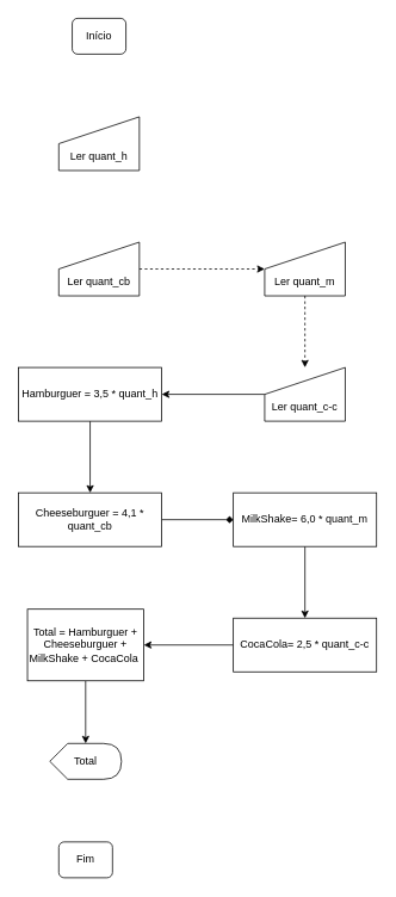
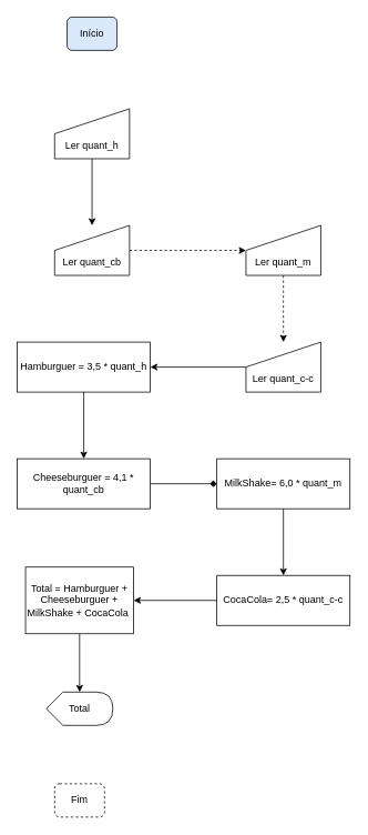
  <mxCell id="0" />
  <mxCell id="1" parent="0" />
- <mxCell id="2" value="Início" style="rounded=1;whiteSpace=wrap;html=1;fontSize=12;glass=0;strokeWidth=1;shadow=0;" vertex="1" parent="1"><mxGeometry x="80" y="20" width="60" height="40" as="geometry" /></mxCell>
- <mxCell id="3" value="Fim" style="rounded=1;whiteSpace=wrap;html=1;fontSize=12;glass=0;strokeWidth=1;shadow=0;" vertex="1" parent="1"><mxGeometry x="65" y="940" width="60" height="40" as="geometry" /></mxCell>
+ <mxCell id="2" value="Início" style="rounded=1;whiteSpace=wrap;html=1;fontSize=12;glass=0;strokeWidth=1;shadow=0;fillColor=#dae8fc;" vertex="1" parent="1"><mxGeometry x="80" y="20" width="60" height="40" as="geometry" /></mxCell>
+ <mxCell id="3" value="Fim" style="rounded=1;whiteSpace=wrap;html=1;fontSize=12;glass=0;strokeWidth=1;shadow=0;dashed=1;" vertex="1" parent="1"><mxGeometry x="65" y="940" width="60" height="40" as="geometry" /></mxCell>
+ <mxCell id="4" value="" style="edgeStyle=orthogonalEdgeStyle;rounded=0;orthogonalLoop=1;jettySize=auto;html=1;" edge="1" parent="1" source="5" target="7"><mxGeometry relative="1" as="geometry" /></mxCell>
  <mxCell id="5" value="&lt;div&gt;&lt;br&gt;&lt;/div&gt;&lt;div&gt;&lt;br&gt;&lt;/div&gt;Ler quant_h" style="shape=manualInput;whiteSpace=wrap;html=1;" vertex="1" parent="1"><mxGeometry x="65" y="130" width="90" height="60" as="geometry" /></mxCell>
  <mxCell id="6" value="" style="edgeStyle=orthogonalEdgeStyle;rounded=0;orthogonalLoop=1;jettySize=auto;html=1;dashed=1;" edge="1" parent="1" source="7" target="9"><mxGeometry relative="1" as="geometry" /></mxCell>
  <mxCell id="7" value="&lt;div&gt;&lt;br&gt;&lt;/div&gt;&lt;div&gt;&lt;br&gt;&lt;/div&gt;Ler quant_cb" style="shape=manualInput;whiteSpace=wrap;html=1;" vertex="1" parent="1"><mxGeometry x="65" y="270" width="90" height="60" as="geometry" /></mxCell>
  <mxCell id="8" value="" style="edgeStyle=orthogonalEdgeStyle;rounded=0;orthogonalLoop=1;jettySize=auto;html=1;dashed=1;" edge="1" parent="1" source="9" target="11"><mxGeometry relative="1" as="geometry" /></mxCell>
  <mxCell id="9" value="&lt;div&gt;&lt;br&gt;&lt;/div&gt;&lt;div&gt;&lt;br&gt;&lt;/div&gt;Ler quant_m" style="shape=manualInput;whiteSpace=wrap;html=1;" vertex="1" parent="1"><mxGeometry x="295" y="270" width="90" height="60" as="geometry" /></mxCell>
  <mxCell id="10" value="" style="edgeStyle=orthogonalEdgeStyle;rounded=0;orthogonalLoop=1;jettySize=auto;html=1;" edge="1" parent="1" source="11" target="13"><mxGeometry relative="1" as="geometry" /></mxCell>
  <mxCell id="11" value="&lt;div&gt;&lt;br&gt;&lt;/div&gt;&lt;div&gt;&lt;br&gt;&lt;/div&gt;Ler quant_c-c" style="shape=manualInput;whiteSpace=wrap;html=1;" vertex="1" parent="1"><mxGeometry x="295" y="410" width="90" height="60" as="geometry" /></mxCell>
  <mxCell id="12" value="" style="edgeStyle=orthogonalEdgeStyle;rounded=0;orthogonalLoop=1;jettySize=auto;html=1;" edge="1" parent="1" source="13" target="15"><mxGeometry relative="1" as="geometry" /></mxCell>
  <mxCell id="13" value="Hamburguer = 3,5 * quant_h" style="whiteSpace=wrap;html=1;" vertex="1" parent="1"><mxGeometry x="20" y="410" width="160" height="60" as="geometry" /></mxCell>
  <mxCell id="14" value="" style="edgeStyle=orthogonalEdgeStyle;rounded=0;orthogonalLoop=1;jettySize=auto;html=1;endArrow=diamond;" edge="1" parent="1" source="15" target="17"><mxGeometry relative="1" as="geometry" /></mxCell>
  <mxCell id="15" value="Cheeseburguer = 4,1 * quant_cb" style="whiteSpace=wrap;html=1;" vertex="1" parent="1"><mxGeometry x="20" y="550" width="160" height="60" as="geometry" /></mxCell>
  <mxCell id="16" value="" style="edgeStyle=orthogonalEdgeStyle;rounded=0;orthogonalLoop=1;jettySize=auto;html=1;" edge="1" parent="1" source="17" target="19"><mxGeometry relative="1" as="geometry" /></mxCell>
  <mxCell id="17" value="MilkShake= 6,0 * quant_m" style="whiteSpace=wrap;html=1;" vertex="1" parent="1"><mxGeometry x="260" y="550" width="160" height="60" as="geometry" /></mxCell>
  <mxCell id="18" value="" style="edgeStyle=orthogonalEdgeStyle;rounded=0;orthogonalLoop=1;jettySize=auto;html=1;" edge="1" parent="1" source="19" target="21"><mxGeometry relative="1" as="geometry" /></mxCell>
  <mxCell id="19" value="CocaCola= 2,5 * quant_c-c" style="whiteSpace=wrap;html=1;" vertex="1" parent="1"><mxGeometry x="260" y="690" width="160" height="60" as="geometry" /></mxCell>
  <mxCell id="20" value="" style="edgeStyle=orthogonalEdgeStyle;rounded=0;orthogonalLoop=1;jettySize=auto;html=1;" edge="1" parent="1" source="21" target="22"><mxGeometry relative="1" as="geometry" /></mxCell>
  <mxCell id="21" value="Total = Hamburguer + Cheeseburguer + MilkShake + CocaCola&amp;nbsp;" style="whiteSpace=wrap;html=1;" vertex="1" parent="1"><mxGeometry x="30" y="680" width="130" height="80" as="geometry" /></mxCell>
  <mxCell id="22" value="Total" style="shape=display;whiteSpace=wrap;html=1;" vertex="1" parent="1"><mxGeometry x="55" y="830" width="80" height="40" as="geometry" /></mxCell>
